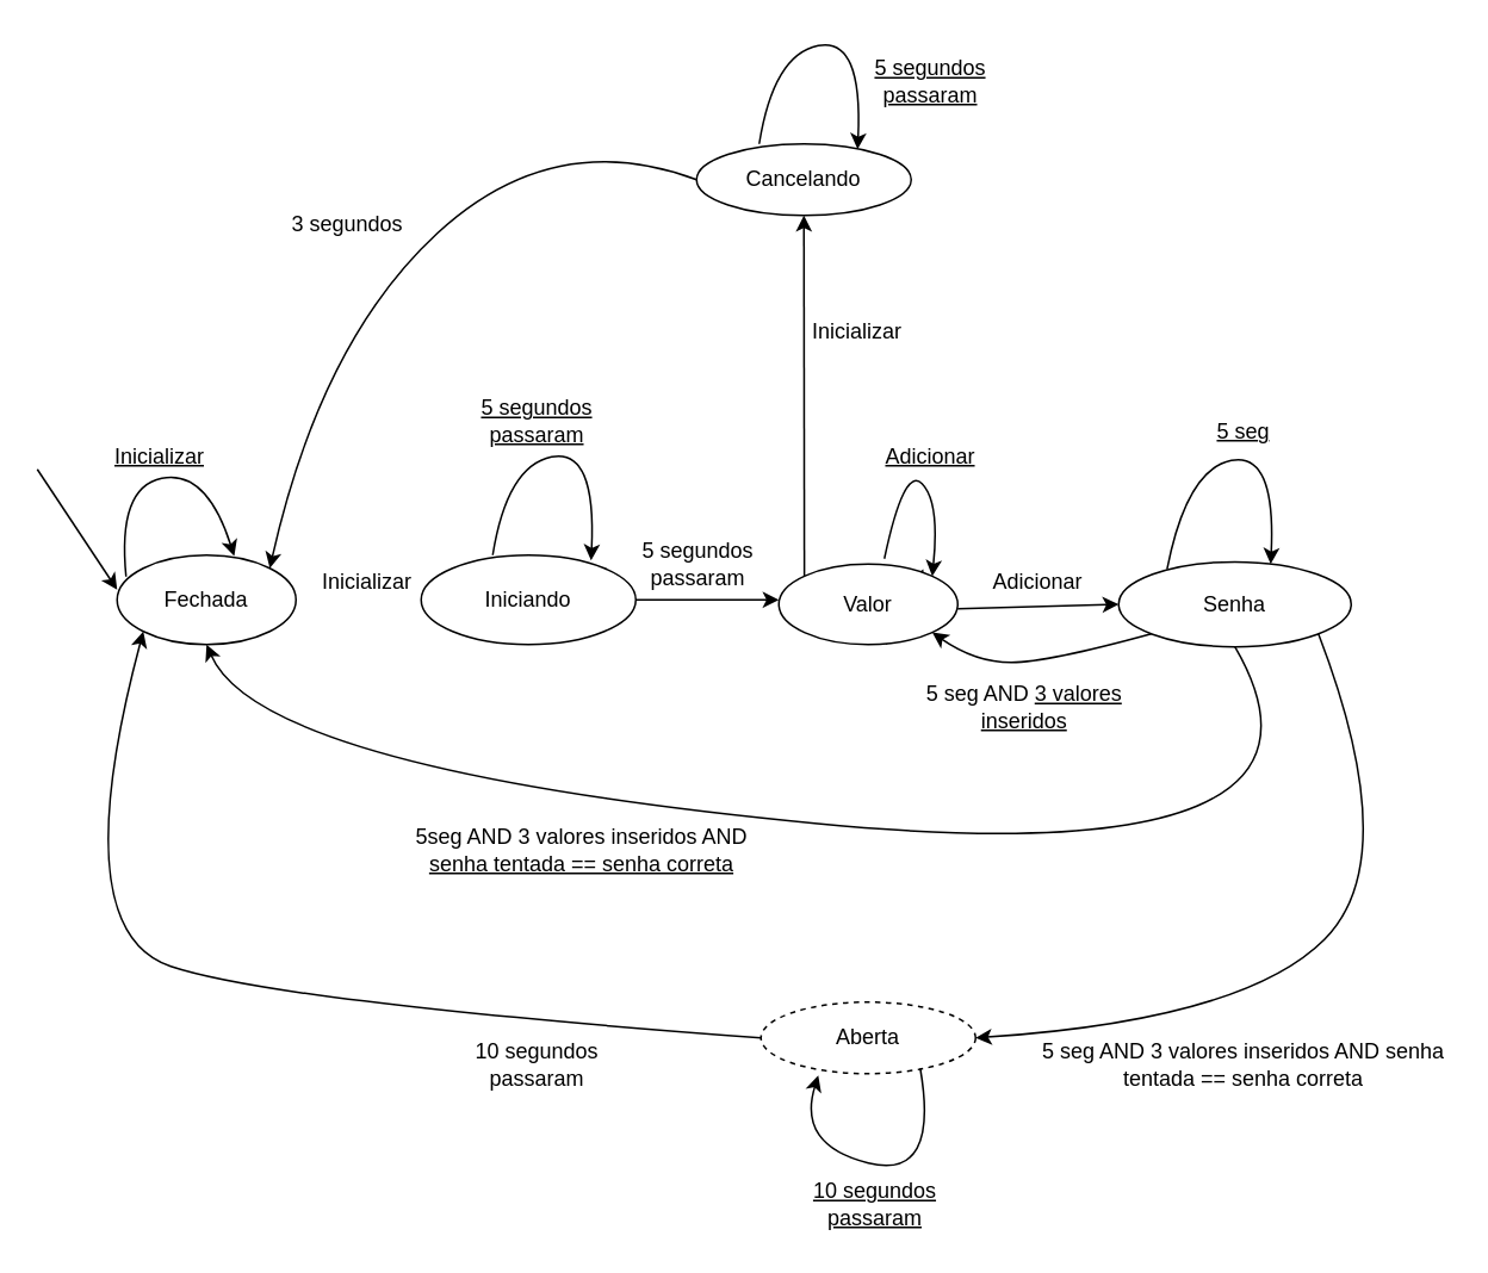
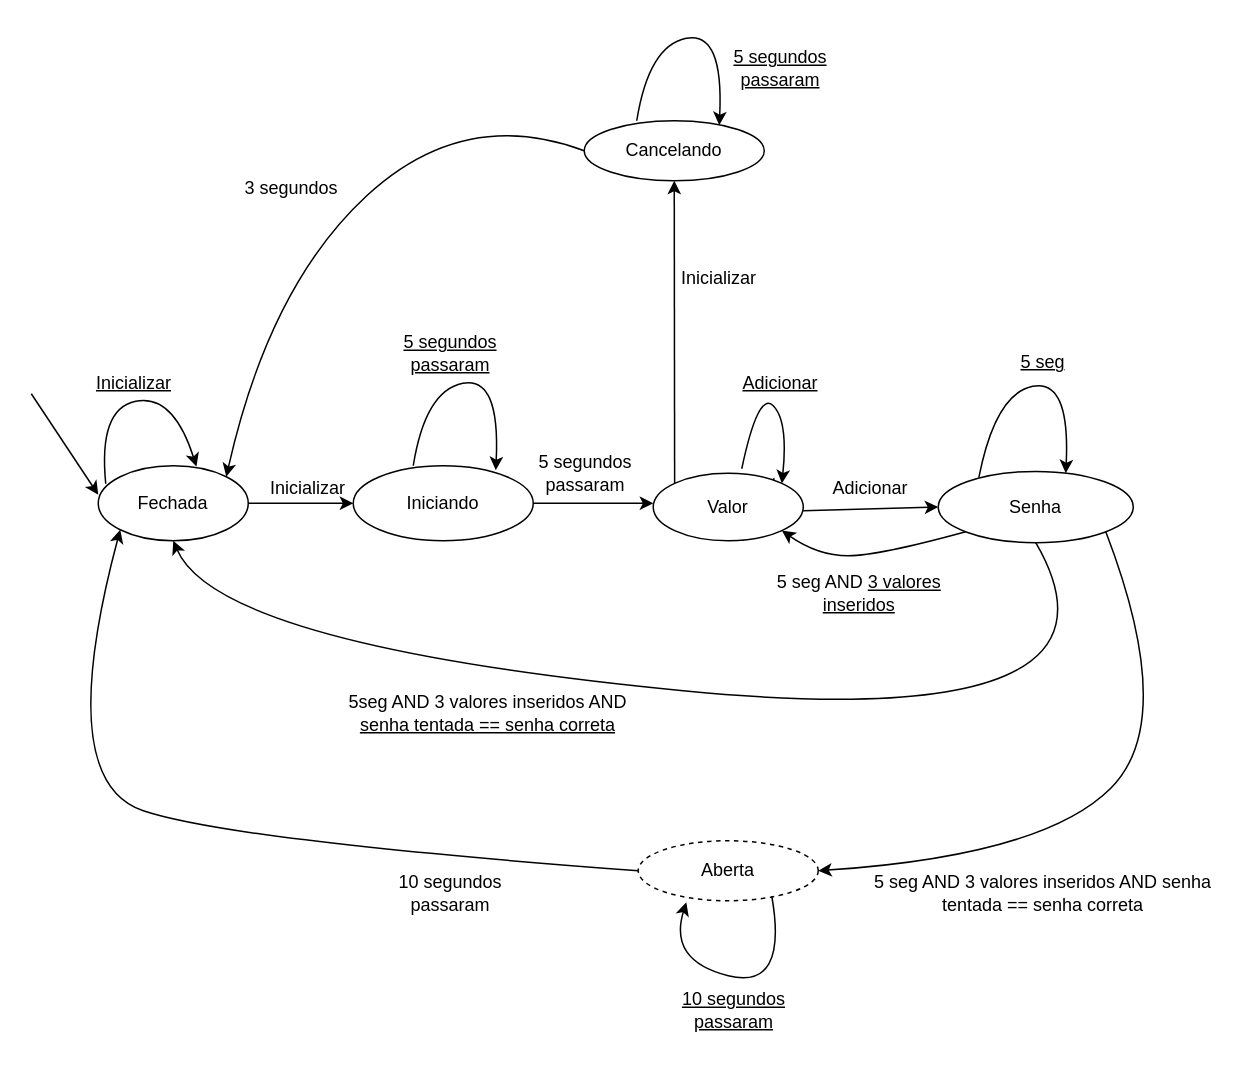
  <mxCell id="0" />
  <mxCell id="1" parent="0" />
  <mxCell id="2" value="Fechada" style="ellipse;whiteSpace=wrap;html=1;" vertex="1" parent="1"><mxGeometry x="65" y="310" width="100" height="50" as="geometry" /></mxCell>
  <mxCell id="3" value="" style="endArrow=classic;html=1;rounded=0;entryX=0;entryY=0;entryDx=0;entryDy=0;" edge="1" parent="1"><mxGeometry width="50" height="50" relative="1" as="geometry"><mxPoint x="20.36" y="262" as="sourcePoint" /><mxPoint x="65.005" y="329.322" as="targetPoint" /></mxGeometry></mxCell>
  <mxCell id="4" value="" style="curved=1;endArrow=classic;html=1;rounded=0;exitX=0.35;exitY=0;exitDx=0;exitDy=0;exitPerimeter=0;entryX=0.655;entryY=0.011;entryDx=0;entryDy=0;entryPerimeter=0;" edge="1" parent="1" target="2"><mxGeometry width="50" height="50" relative="1" as="geometry"><mxPoint x="70" y="322" as="sourcePoint" /><mxPoint x="115.8" y="325.15" as="targetPoint" /><Array as="points"><mxPoint x="65" y="272" /><mxPoint x="115" y="262" /></Array></mxGeometry></mxCell>
  <mxCell id="5" value="&lt;u&gt;Inicializar&lt;/u&gt;" style="text;html=1;align=center;verticalAlign=middle;whiteSpace=wrap;rounded=0;" vertex="1" parent="1"><mxGeometry x="59" y="240" width="60" height="30" as="geometry" /></mxCell>
+ <mxCell id="6" value="" style="endArrow=classic;html=1;rounded=0;exitX=1;exitY=0.5;exitDx=0;exitDy=0;entryX=0;entryY=0.5;entryDx=0;entryDy=0;" edge="1" parent="1" source="2" target="8"><mxGeometry width="50" height="50" relative="1" as="geometry"><mxPoint x="385" y="370" as="sourcePoint" /><mxPoint x="235" y="350" as="targetPoint" /></mxGeometry></mxCell>
  <mxCell id="7" value="Inicializar" style="text;html=1;align=center;verticalAlign=middle;whiteSpace=wrap;rounded=0;" vertex="1" parent="1"><mxGeometry x="175" y="310" width="60" height="30" as="geometry" /></mxCell>
  <mxCell id="8" value="Iniciando" style="ellipse;whiteSpace=wrap;html=1;" vertex="1" parent="1"><mxGeometry x="235" y="310" width="120" height="50" as="geometry" /></mxCell>
  <mxCell id="9" value="" style="curved=1;endArrow=classic;html=1;rounded=0;exitX=0.35;exitY=0;exitDx=0;exitDy=0;exitPerimeter=0;entryX=0.808;entryY=0.063;entryDx=0;entryDy=0;entryPerimeter=0;" edge="1" parent="1"><mxGeometry width="50" height="50" relative="1" as="geometry"><mxPoint x="275" y="310" as="sourcePoint" /><mxPoint x="330" y="313" as="targetPoint" /><Array as="points"><mxPoint x="283" y="260" /><mxPoint x="333" y="250" /></Array></mxGeometry></mxCell>
  <mxCell id="10" value="&lt;u&gt;5 segundos passaram&lt;/u&gt;" style="text;html=1;align=center;verticalAlign=middle;whiteSpace=wrap;rounded=0;" vertex="1" parent="1"><mxGeometry x="265" y="220" width="70" height="30" as="geometry" /></mxCell>
  <mxCell id="11" value="" style="endArrow=classic;html=1;rounded=0;exitX=1;exitY=0.5;exitDx=0;exitDy=0;" edge="1" parent="1" source="8"><mxGeometry width="50" height="50" relative="1" as="geometry"><mxPoint x="385" y="370" as="sourcePoint" /><mxPoint x="435" y="335" as="targetPoint" /></mxGeometry></mxCell>
  <mxCell id="12" value="5 segundos passaram" style="text;html=1;align=center;verticalAlign=middle;whiteSpace=wrap;rounded=0;" vertex="1" parent="1"><mxGeometry x="355" y="300" width="70" height="30" as="geometry" /></mxCell>
  <mxCell id="13" value="" style="endArrow=classic;html=1;rounded=0;entryX=0;entryY=0.5;entryDx=0;entryDy=0;" edge="1" parent="1" target="19"><mxGeometry width="50" height="50" relative="1" as="geometry"><mxPoint x="535" y="340" as="sourcePoint" /><mxPoint x="595" y="340" as="targetPoint" /></mxGeometry></mxCell>
  <mxCell id="14" value="Adicionar" style="text;html=1;align=center;verticalAlign=middle;whiteSpace=wrap;rounded=0;" vertex="1" parent="1"><mxGeometry x="555" y="310" width="50" height="30" as="geometry" /></mxCell>
  <mxCell id="15" value="&lt;u&gt;Adicionar&lt;/u&gt;" style="text;html=1;align=center;verticalAlign=middle;whiteSpace=wrap;rounded=0;" vertex="1" parent="1"><mxGeometry x="485" y="240" width="70" height="30" as="geometry" /></mxCell>
  <mxCell id="16" value="" style="curved=1;endArrow=classic;html=1;rounded=0;exitX=0.59;exitY=-0.067;exitDx=0;exitDy=0;exitPerimeter=0;entryX=1;entryY=0;entryDx=0;entryDy=0;" edge="1" parent="1" source="18" target="18"><mxGeometry width="50" height="50" relative="1" as="geometry"><mxPoint x="495" y="360" as="sourcePoint" /><mxPoint x="550" y="363" as="targetPoint" /><Array as="points"><mxPoint x="505" y="260" /><mxPoint x="525" y="280" /></Array></mxGeometry></mxCell>
  <mxCell id="17" value="" style="curved=1;endArrow=classic;html=1;rounded=0;exitX=0.35;exitY=0;exitDx=0;exitDy=0;exitPerimeter=0;entryX=0.808;entryY=0.063;entryDx=0;entryDy=0;entryPerimeter=0;" edge="1" parent="1" target="18"><mxGeometry width="50" height="50" relative="1" as="geometry"><mxPoint x="495" y="360" as="sourcePoint" /><mxPoint x="550" y="363" as="targetPoint" /><Array as="points" /></mxGeometry></mxCell>
  <mxCell id="18" value="Valor" style="ellipse;whiteSpace=wrap;html=1;" vertex="1" parent="1"><mxGeometry x="435" y="315" width="100" height="45" as="geometry" /></mxCell>
  <mxCell id="19" value="Senha" style="ellipse;whiteSpace=wrap;html=1;" vertex="1" parent="1"><mxGeometry x="625" y="313.75" width="130" height="47.5" as="geometry" /></mxCell>
  <mxCell id="20" value="" style="curved=1;endArrow=classic;html=1;rounded=0;exitX=0;exitY=1;exitDx=0;exitDy=0;entryX=1;entryY=1;entryDx=0;entryDy=0;" edge="1" parent="1" source="19" target="18"><mxGeometry width="50" height="50" relative="1" as="geometry"><mxPoint x="623" y="403.48" as="sourcePoint" /><mxPoint x="522.75" y="395.73" as="targetPoint" /><Array as="points"><mxPoint x="585" y="370" /><mxPoint x="545" y="370" /></Array></mxGeometry></mxCell>
  <mxCell id="21" value="5 seg AND &lt;u&gt;3 valores inseridos&lt;/u&gt;" style="text;html=1;align=center;verticalAlign=middle;whiteSpace=wrap;rounded=0;" vertex="1" parent="1"><mxGeometry x="515" y="380" width="115" height="30" as="geometry" /></mxCell>
  <mxCell id="22" value="" style="curved=1;endArrow=classic;html=1;rounded=0;exitX=0.5;exitY=1;exitDx=0;exitDy=0;entryX=0.5;entryY=1;entryDx=0;entryDy=0;" edge="1" parent="1" source="19" target="2"><mxGeometry width="50" height="50" relative="1" as="geometry"><mxPoint x="705" y="470" as="sourcePoint" /><mxPoint x="545" y="490" as="targetPoint" /><Array as="points"><mxPoint x="765" y="490" /><mxPoint x="145" y="430" /></Array></mxGeometry></mxCell>
  <mxCell id="23" value="5seg AND 3 valores inseridos AND &lt;u&gt;senha tentada == senha correta&lt;/u&gt; " style="text;html=1;align=center;verticalAlign=middle;whiteSpace=wrap;rounded=0;" vertex="1" parent="1"><mxGeometry x="225" y="460" width="200" height="30" as="geometry" /></mxCell>
  <mxCell id="24" value="&lt;u&gt;5 seg&lt;/u&gt;" style="text;html=1;align=center;verticalAlign=middle;whiteSpace=wrap;rounded=0;" vertex="1" parent="1"><mxGeometry x="635" y="220" width="120" height="42" as="geometry" /></mxCell>
  <mxCell id="25" value="" style="curved=1;endArrow=classic;html=1;rounded=0;exitX=0.208;exitY=0.089;exitDx=0;exitDy=0;exitPerimeter=0;entryX=0.808;entryY=0.063;entryDx=0;entryDy=0;entryPerimeter=0;" edge="1" parent="1" source="19"><mxGeometry width="50" height="50" relative="1" as="geometry"><mxPoint x="655" y="312" as="sourcePoint" /><mxPoint x="710" y="315" as="targetPoint" /><Array as="points"><mxPoint x="663" y="262" /><mxPoint x="713" y="252" /></Array></mxGeometry></mxCell>
  <mxCell id="26" value="&lt;div&gt;Aberta&lt;/div&gt;" style="ellipse;whiteSpace=wrap;html=1;dashed=1;" vertex="1" parent="1"><mxGeometry x="425" y="560" width="120" height="40" as="geometry" /></mxCell>
  <mxCell id="27" value="" style="curved=1;endArrow=classic;html=1;rounded=0;exitX=1;exitY=1;exitDx=0;exitDy=0;entryX=1;entryY=0.5;entryDx=0;entryDy=0;" edge="1" parent="1" source="19" target="26"><mxGeometry width="50" height="50" relative="1" as="geometry"><mxPoint x="455" y="500" as="sourcePoint" /><mxPoint x="505" y="450" as="targetPoint" /><Array as="points"><mxPoint x="785" y="480" /><mxPoint x="695" y="570" /></Array></mxGeometry></mxCell>
  <mxCell id="28" value="5 seg AND 3 valores inseridos AND senha tentada == senha correta" style="text;html=1;align=center;verticalAlign=middle;whiteSpace=wrap;rounded=0;" vertex="1" parent="1"><mxGeometry x="580" y="580" width="230" height="30" as="geometry" /></mxCell>
  <mxCell id="29" value="" style="curved=1;endArrow=classic;html=1;rounded=0;exitX=0.742;exitY=0.925;exitDx=0;exitDy=0;exitPerimeter=0;entryX=0.267;entryY=1.025;entryDx=0;entryDy=0;entryPerimeter=0;" edge="1" parent="1" source="26" target="26"><mxGeometry width="50" height="50" relative="1" as="geometry"><mxPoint x="455" y="630" as="sourcePoint" /><mxPoint x="505" y="580" as="targetPoint" /><Array as="points"><mxPoint x="525" y="660" /><mxPoint x="445" y="640" /></Array></mxGeometry></mxCell>
  <mxCell id="30" value="&lt;u&gt;10 segundos passaram&lt;/u&gt;" style="text;html=1;align=center;verticalAlign=middle;whiteSpace=wrap;rounded=0;" vertex="1" parent="1"><mxGeometry x="439" y="655" width="100" height="35" as="geometry" /></mxCell>
  <mxCell id="31" value="" style="curved=1;endArrow=classic;html=1;rounded=0;exitX=0;exitY=0.5;exitDx=0;exitDy=0;entryX=0;entryY=1;entryDx=0;entryDy=0;" edge="1" parent="1" source="26" target="2"><mxGeometry width="50" height="50" relative="1" as="geometry"><mxPoint x="455" y="600" as="sourcePoint" /><mxPoint x="505" y="550" as="targetPoint" /><Array as="points"><mxPoint x="155" y="560" /><mxPoint x="35" y="520" /></Array></mxGeometry></mxCell>
  <mxCell id="32" value="10 segundos passaram" style="text;html=1;align=center;verticalAlign=middle;whiteSpace=wrap;rounded=0;" vertex="1" parent="1"><mxGeometry x="255" y="580" width="90" height="30" as="geometry" /></mxCell>
  <mxCell id="33" value="Cancelando" style="ellipse;whiteSpace=wrap;html=1;" vertex="1" parent="1"><mxGeometry x="389" y="80" width="120" height="40" as="geometry" /></mxCell>
  <mxCell id="34" value="" style="endArrow=classic;html=1;rounded=0;exitX=0;exitY=0;exitDx=0;exitDy=0;entryX=0.5;entryY=1;entryDx=0;entryDy=0;" edge="1" parent="1" source="18" target="33"><mxGeometry width="50" height="50" relative="1" as="geometry"><mxPoint x="439" y="270" as="sourcePoint" /><mxPoint x="489" y="220" as="targetPoint" /></mxGeometry></mxCell>
  <mxCell id="35" value="" style="curved=1;endArrow=classic;html=1;rounded=0;exitX=0;exitY=0.5;exitDx=0;exitDy=0;entryX=1;entryY=0;entryDx=0;entryDy=0;" edge="1" parent="1" source="33" target="2"><mxGeometry width="50" height="50" relative="1" as="geometry"><mxPoint x="439" y="270" as="sourcePoint" /><mxPoint x="489" y="220" as="targetPoint" /><Array as="points"><mxPoint x="309" y="70" /><mxPoint x="179" y="190" /></Array></mxGeometry></mxCell>
  <mxCell id="36" value="3 segundos" style="text;html=1;align=center;verticalAlign=middle;whiteSpace=wrap;rounded=0;" vertex="1" parent="1"><mxGeometry x="159" y="110" width="70" height="30" as="geometry" /></mxCell>
  <mxCell id="37" value="&lt;u&gt;5 segundos passaram&lt;/u&gt;" style="text;html=1;align=center;verticalAlign=middle;whiteSpace=wrap;rounded=0;" vertex="1" parent="1"><mxGeometry x="485" y="30" width="70" height="30" as="geometry" /></mxCell>
  <mxCell id="38" value="" style="curved=1;endArrow=classic;html=1;rounded=0;exitX=0.35;exitY=0;exitDx=0;exitDy=0;exitPerimeter=0;entryX=0.808;entryY=0.063;entryDx=0;entryDy=0;entryPerimeter=0;" edge="1" parent="1"><mxGeometry width="50" height="50" relative="1" as="geometry"><mxPoint x="424" y="80" as="sourcePoint" /><mxPoint x="479" y="83" as="targetPoint" /><Array as="points"><mxPoint x="432" y="30" /><mxPoint x="482" y="20" /></Array></mxGeometry></mxCell>
  <mxCell id="39" value="Inicializar" style="text;html=1;align=center;verticalAlign=middle;whiteSpace=wrap;rounded=0;" vertex="1" parent="1"><mxGeometry x="449" y="170" width="60" height="30" as="geometry" /></mxCell>
